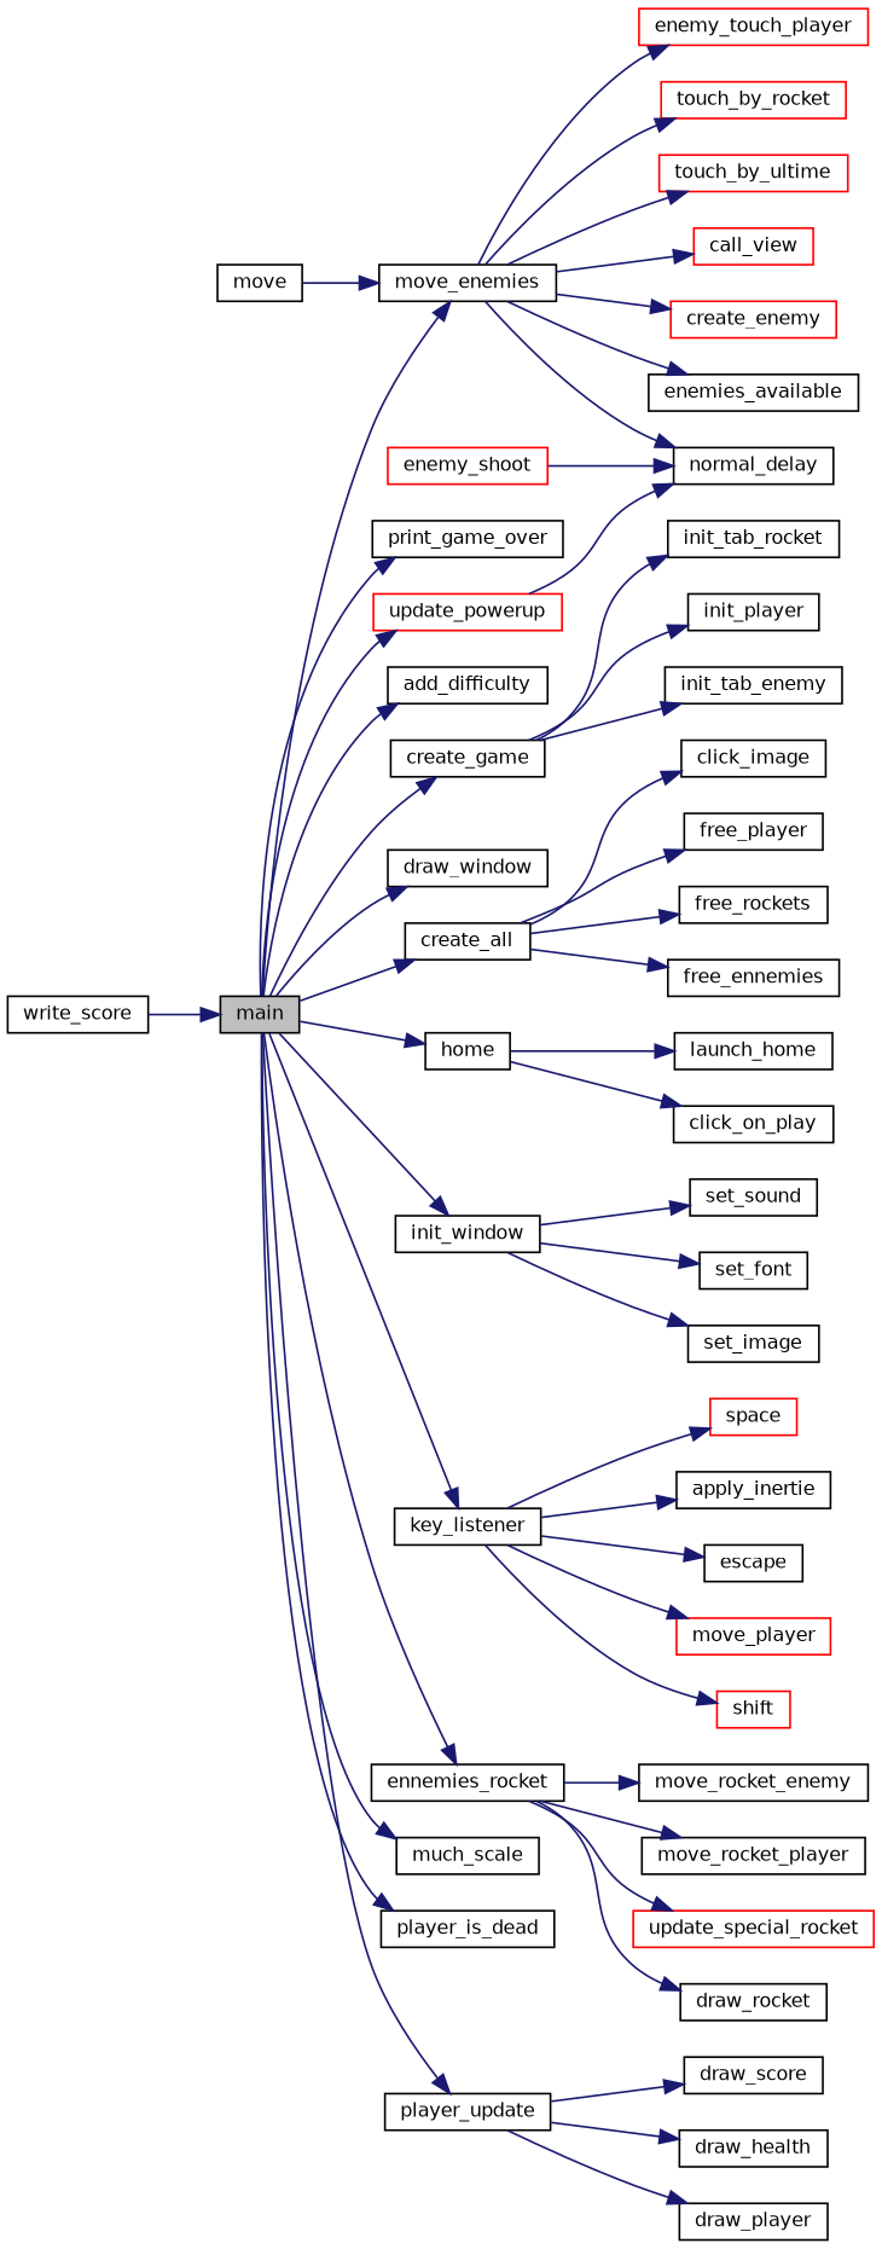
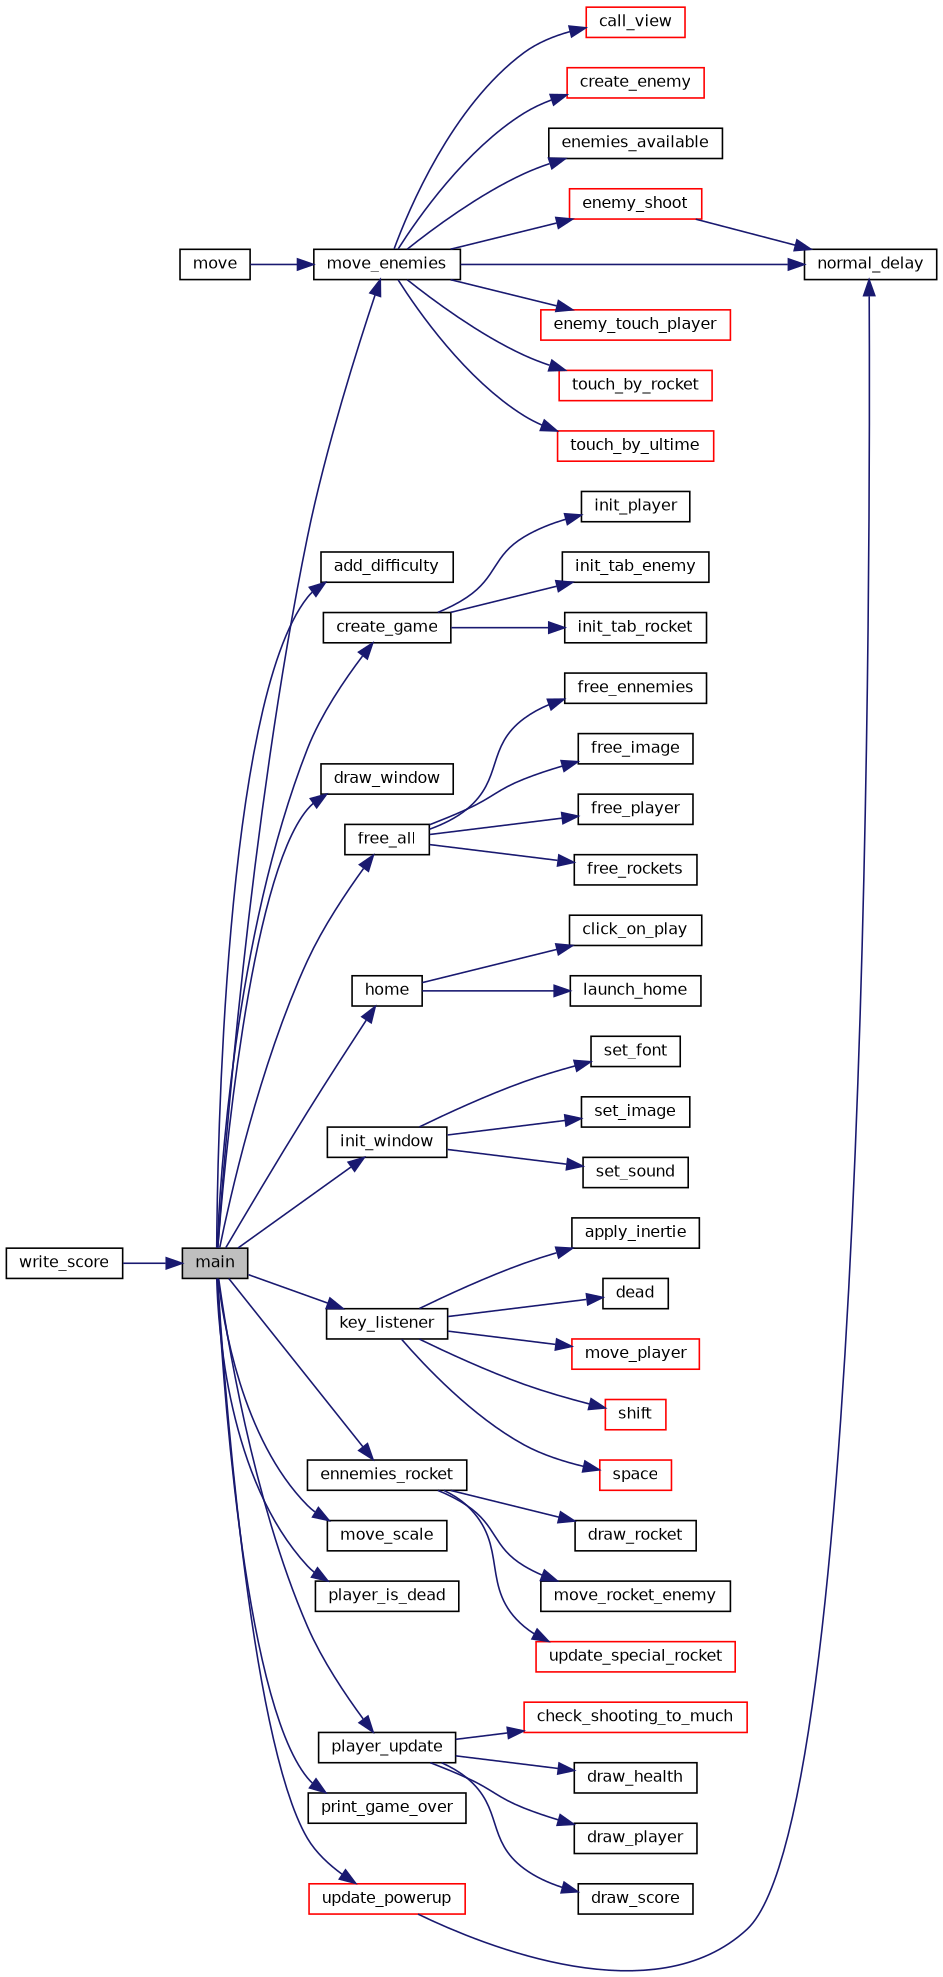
  digraph {
    rankdir=LR
    node [color=black fillcolor=white fontname=Helvetica fontsize=10 shape=record style=filled]
    edge [color=midnightblue fontname=Helvetica fontsize=10 labelfontname=Helvetica labelfontsize=10 style=solid]
    n1 [fillcolor=grey75 fontcolor=black height=0.2 label=main width=0.4]
    n2 [height=0.2 label=add_difficulty width=0.4]
    n3 [height=0.2 label=create_game width=0.4]
    n4 [height=0.2 label=draw_window width=0.4]
-   n5 [height=0.2 label=create_all width=0.4]
+   n5 [height=0.2 label=free_all width=0.4]
    n6 [height=0.2 label=home width=0.4]
    n7 [height=0.2 label=init_window width=0.4]
    n8 [height=0.2 label=key_listener width=0.4]
    n9 [height=0.2 label=move_enemies width=0.4]
    n10 [height=0.2 label=ennemies_rocket width=0.4]
-   n11 [height=0.2 label=much_scale width=0.4]
+   n11 [height=0.2 label=move_scale width=0.4]
    n12 [height=0.2 label=player_is_dead width=0.4]
    n13 [height=0.2 label=player_update width=0.4]
    n14 [height=0.2 label=print_game_over width=0.4]
    n15 [color=red height=0.2 label=update_powerup width=0.4]
    n16 [height=0.2 label=init_player width=0.4]
    n17 [height=0.2 label=init_tab_enemy width=0.4]
    n18 [height=0.2 label=init_tab_rocket width=0.4]
    n19 [height=0.2 label=free_ennemies width=0.4]
-   n20 [height=0.2 label=click_image width=0.4]
+   n20 [height=0.2 label=free_image width=0.4]
    n21 [height=0.2 label=free_player width=0.4]
    n22 [height=0.2 label=free_rockets width=0.4]
    n23 [height=0.2 label=click_on_play width=0.4]
    n24 [height=0.2 label=launch_home width=0.4]
    n25 [height=0.2 label=set_font width=0.4]
    n26 [height=0.2 label=set_image width=0.4]
    n27 [height=0.2 label=set_sound width=0.4]
    n28 [height=0.2 label=apply_inertie width=0.4]
-   n29 [height=0.2 label=escape width=0.4]
+   n29 [height=0.2 label=dead width=0.4]
    n30 [color=red height=0.2 label=move_player width=0.4]
    n31 [color=red height=0.2 label=shift width=0.4]
    n32 [color=red height=0.2 label=space width=0.4]
    n33 [color=red height=0.2 label=call_view width=0.4]
    n34 [color=red height=0.2 label=create_enemy width=0.4]
    n35 [height=0.2 label=enemies_available width=0.4]
    n36 [color=red height=0.2 label=enemy_shoot width=0.4]
    n37 [height=0.2 label=normal_delay width=0.4]
    n38 [color=red height=0.2 label=enemy_touch_player width=0.4]
    n39 [color=red height=0.2 label=touch_by_rocket width=0.4]
    n40 [color=red height=0.2 label=touch_by_ultime width=0.4]
    n41 [height=0.2 label=draw_rocket width=0.4]
    n42 [height=0.2 label=move_rocket_enemy width=0.4]
-   n43 [height=0.2 label=move_rocket_player width=0.4]
    n44 [color=red height=0.2 label=update_special_rocket width=0.4]
+   n45 [color=red height=0.2 label=check_shooting_to_much width=0.4]
    n46 [height=0.2 label=draw_health width=0.4]
    n47 [height=0.2 label=draw_player width=0.4]
    n48 [height=0.2 label=draw_score width=0.4]
    n49 [height=0.2 label=write_score width=0.4]
    n50 [height=0.2 label=move width=0.4]
    n1 -> n2
    n1 -> n3
    n1 -> n4
    n1 -> n5
    n1 -> n6
    n1 -> n7
    n1 -> n8
    n1 -> n9
    n1 -> n10
    n1 -> n11
    n1 -> n12
    n1 -> n13
    n1 -> n14
    n1 -> n15
    n3 -> n16
    n3 -> n17
    n3 -> n18
    n5 -> n19
    n5 -> n20
    n5 -> n21
    n5 -> n22
    n6 -> n23
    n6 -> n24
    n7 -> n25
    n7 -> n26
    n7 -> n27
    n8 -> n28
    n8 -> n29
    n8 -> n30
    n8 -> n31
    n8 -> n32
    n9 -> n33
    n9 -> n34
    n9 -> n35
+   n9 -> n36
    n9 -> n37
    n9 -> n38
    n9 -> n39
    n9 -> n40
    n10 -> n41
    n10 -> n42
-   n10 -> n43
    n10 -> n44
+   n13 -> n45
    n13 -> n46
    n13 -> n47
    n13 -> n48
    n15 -> n37
    n36 -> n37
    n49 -> n1
    n50 -> n9
  }
